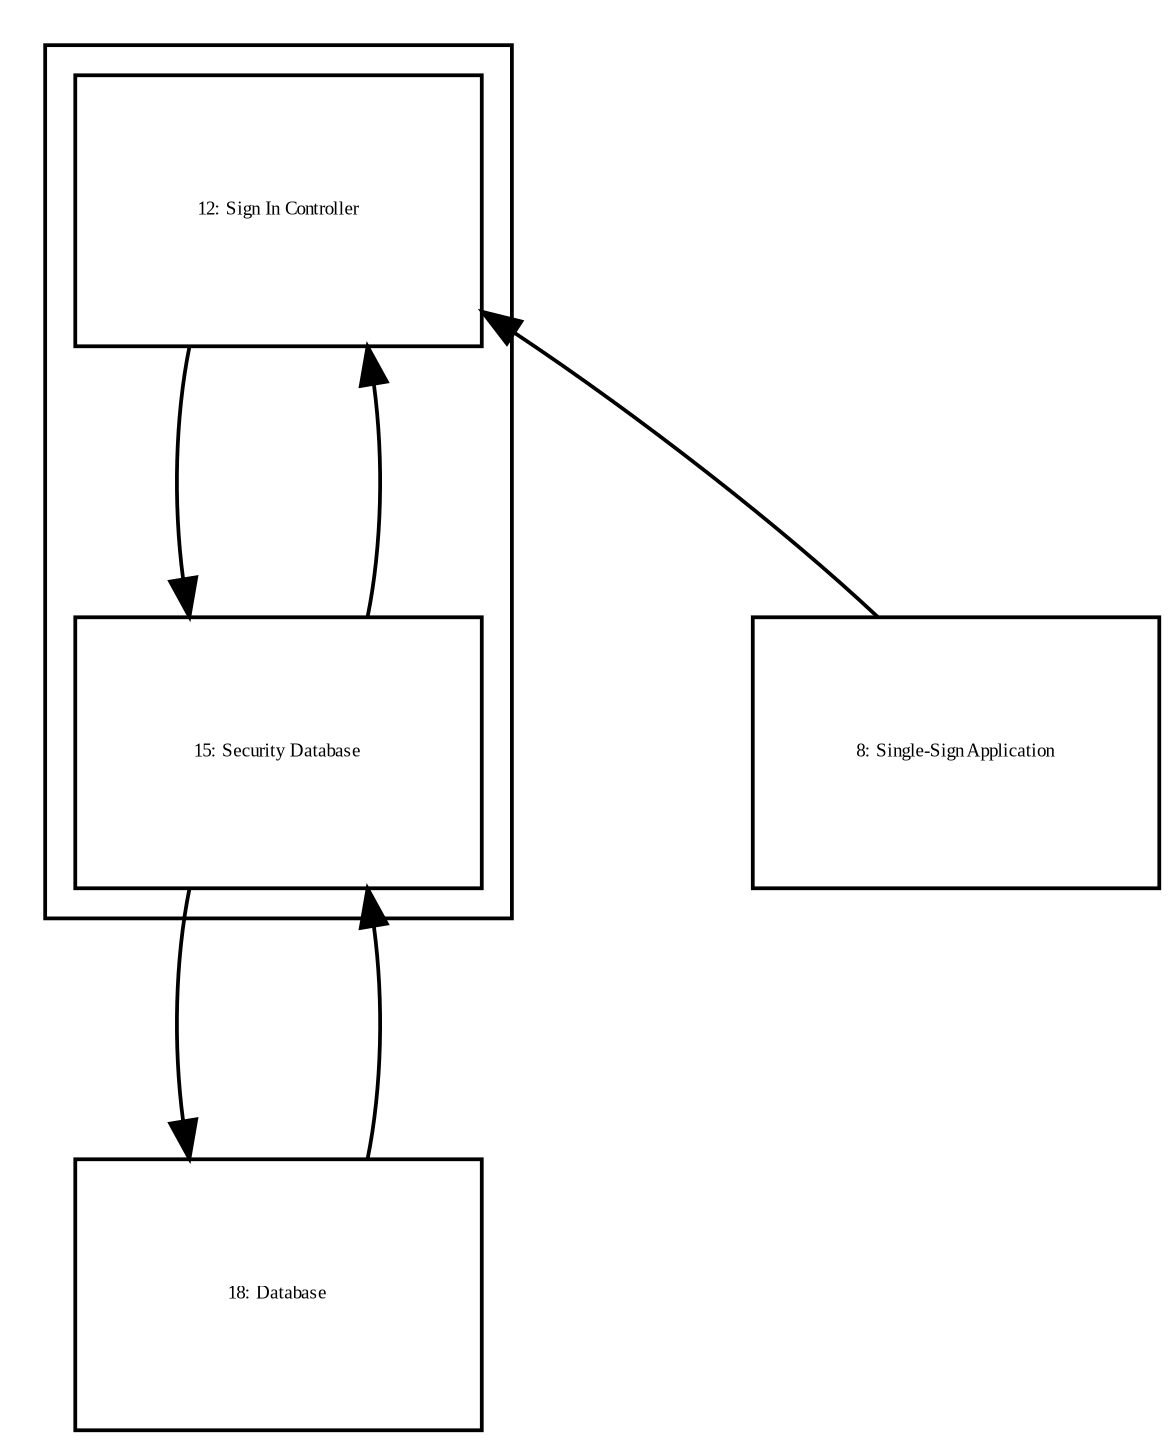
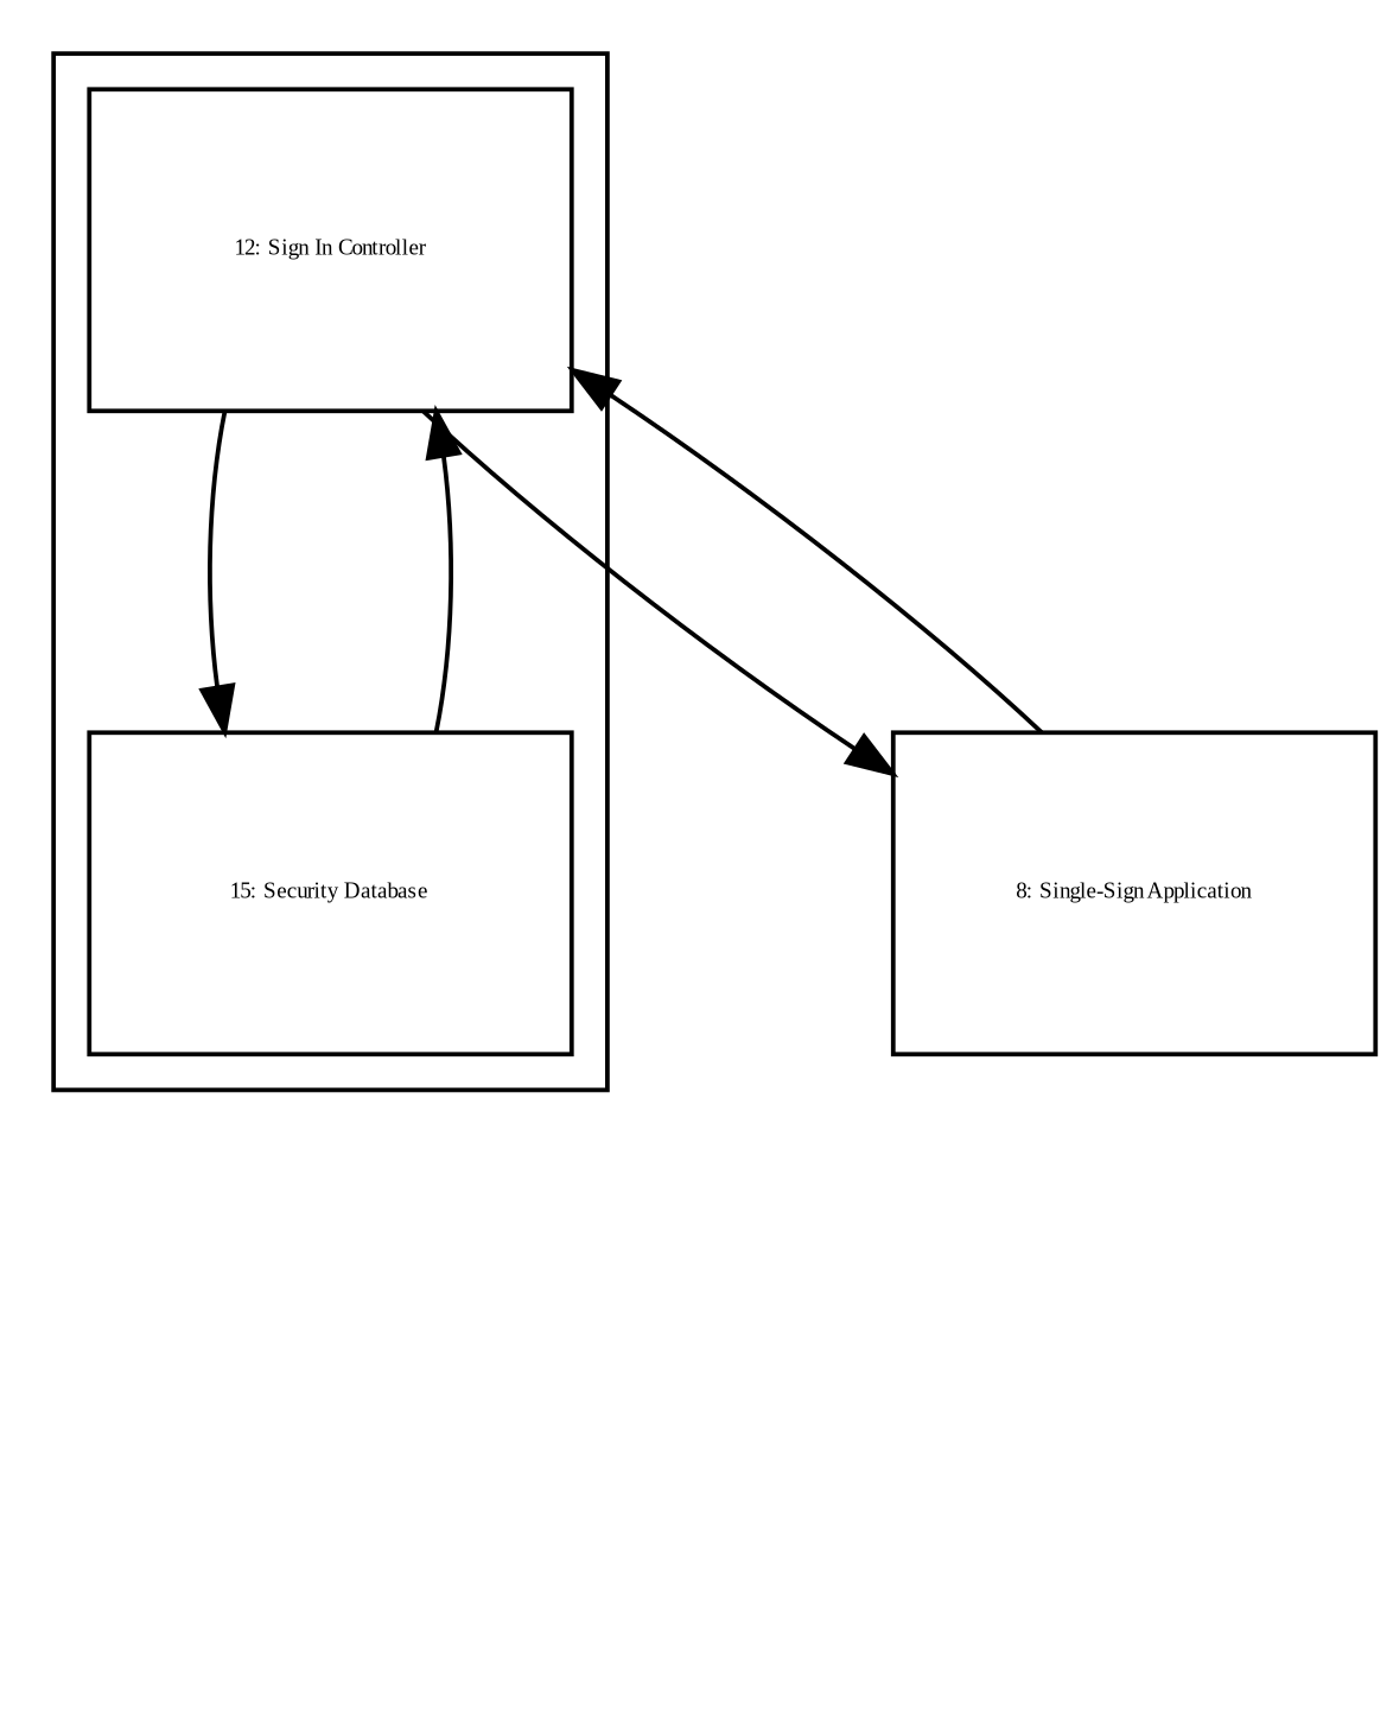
  digraph {
    compound=true
    fontname="Liberation Serif"
    fontsize=5
    nodesep=1.0
    rankdir=TB
    ranksep=1.0
    splines=polyline
    node [fixedsize=true fontname="Liberation Serif" fontsize=5 shape=box]
    edge [fontname="Liberation Serif"]
    n1 [height=1.000000 label="12: Sign In Controller" width=1.500000]
    n2 [height=1.000000 label="15: Security Database" width=1.500000]
    n3 [height=1.000000 label="8: Single-Sign Application" width=1.500000]
-   n4 [height=1.000000 label="18: Database" width=1.500000]
    subgraph cluster_1 {
      n1
      n2
    }
    n1 -> n2
+   n1 -> n3
    n2 -> n1
-   n2 -> n4
    n3 -> n1
-   n4 -> n2
  }
